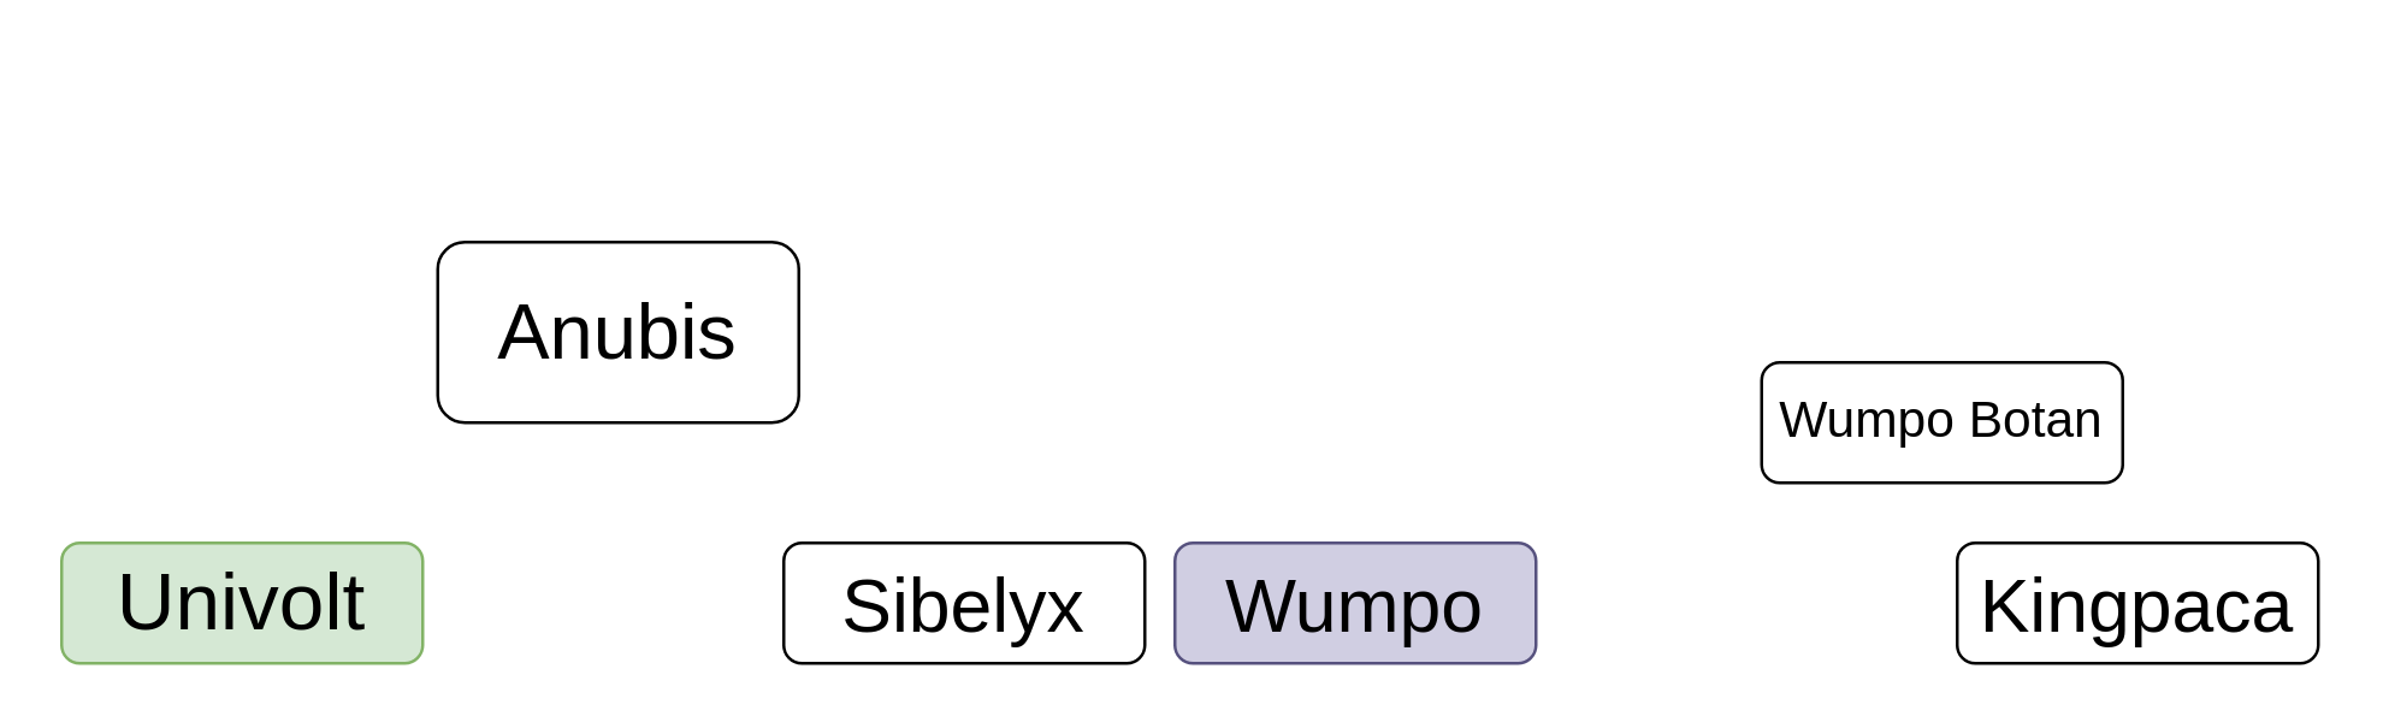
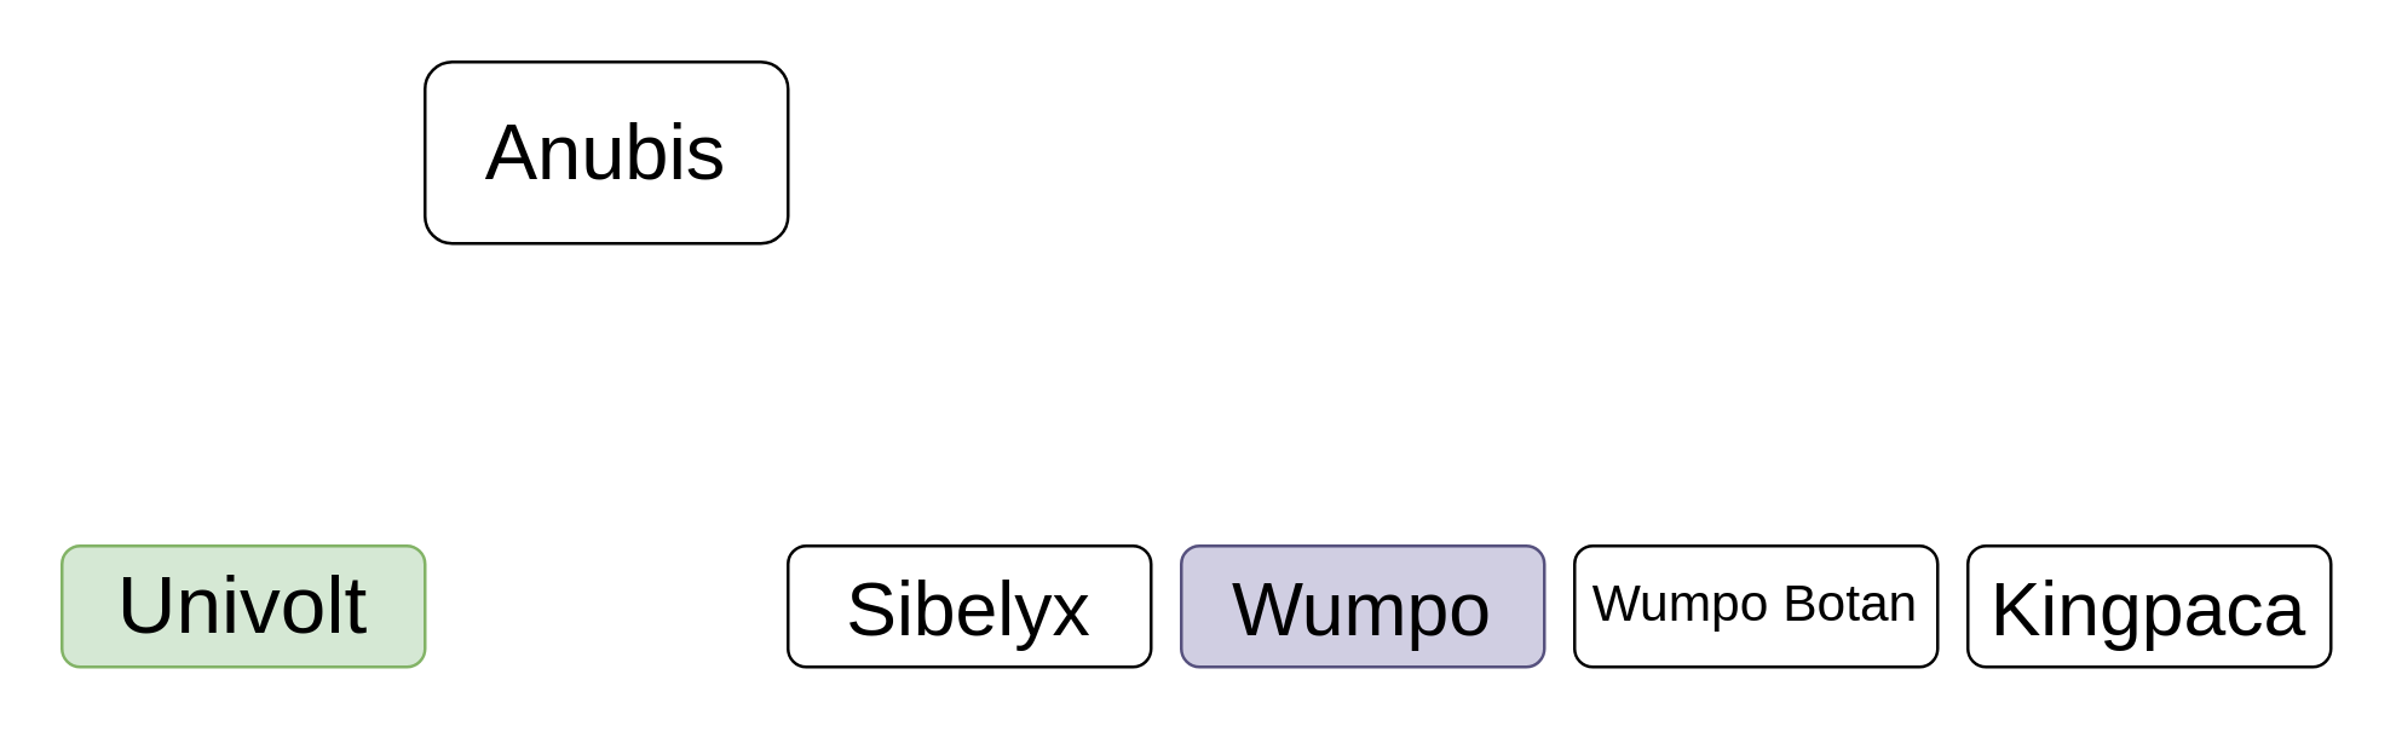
  <mxCell id="0" />
  <mxCell id="1" parent="0" />
- <mxCell id="2" value="&lt;font style=&quot;font-size: 26px;&quot;&gt;Anubis&lt;/font&gt;" style="rounded=1;whiteSpace=wrap;html=1;" vertex="1" parent="1"><mxGeometry x="145" y="80" width="120" height="60" as="geometry" /></mxCell>
+ <mxCell id="2" value="&lt;font style=&quot;font-size: 26px;&quot;&gt;Anubis&lt;/font&gt;" style="rounded=1;whiteSpace=wrap;html=1;" vertex="1" parent="1"><mxGeometry x="140" y="20" width="120" height="60" as="geometry" /></mxCell>
  <mxCell id="3" value="&lt;font style=&quot;font-size: 27px;&quot;&gt;Univolt&lt;/font&gt;" style="rounded=1;whiteSpace=wrap;html=1;fillColor=#d5e8d4;strokeColor=#82b366;" vertex="1" parent="1"><mxGeometry x="20" y="180" width="120" height="40" as="geometry" /></mxCell>
  <mxCell id="4" value="&lt;font style=&quot;font-size: 25px;&quot;&gt;Sibelyx&lt;/font&gt;" style="rounded=1;whiteSpace=wrap;html=1;fillColor=none;" vertex="1" parent="1"><mxGeometry x="260" y="180" width="120" height="40" as="geometry" /></mxCell>
  <mxCell id="5" value="&lt;font style=&quot;font-size: 25px;&quot;&gt;Wumpo&lt;/font&gt;" style="rounded=1;whiteSpace=wrap;html=1;fillColor=#d0cee2;strokeColor=#56517e;" vertex="1" parent="1"><mxGeometry x="390" y="180" width="120" height="40" as="geometry" /></mxCell>
- <mxCell id="6" value="&lt;font style=&quot;font-size: 17px;&quot;&gt;Wumpo Botan&lt;/font&gt;" style="rounded=1;whiteSpace=wrap;html=1;" vertex="1" parent="1"><mxGeometry x="585" y="120" width="120" height="40" as="geometry" /></mxCell>
+ <mxCell id="6" value="&lt;font style=&quot;font-size: 17px;&quot;&gt;Wumpo Botan&lt;/font&gt;" style="rounded=1;whiteSpace=wrap;html=1;" vertex="1" parent="1"><mxGeometry x="520" y="180" width="120" height="40" as="geometry" /></mxCell>
  <mxCell id="7" value="&lt;font style=&quot;font-size: 25px;&quot;&gt;Kingpaca&lt;/font&gt;" style="rounded=1;whiteSpace=wrap;html=1;" vertex="1" parent="1"><mxGeometry x="650" y="180" width="120" height="40" as="geometry" /></mxCell>
